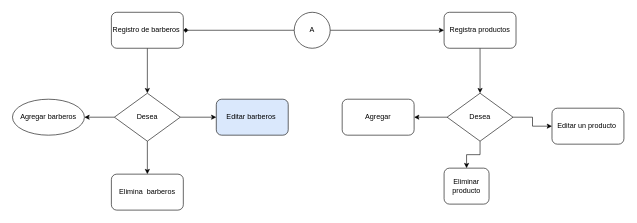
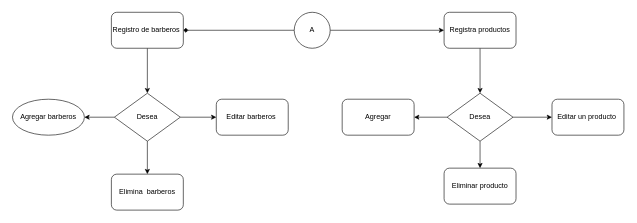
  <mxCell id="0" />
  <mxCell id="1" parent="0" />
  <mxCell id="2" style="edgeStyle=orthogonalEdgeStyle;rounded=0;orthogonalLoop=1;jettySize=auto;html=1;entryX=0;entryY=0.5;entryDx=0;entryDy=0;" edge="1" parent="1" source="4" target="6"><mxGeometry relative="1" as="geometry" /></mxCell>
  <mxCell id="3" style="edgeStyle=orthogonalEdgeStyle;rounded=0;orthogonalLoop=1;jettySize=auto;html=1;exitX=0;exitY=0.5;exitDx=0;exitDy=0;entryX=1;entryY=0.5;entryDx=0;entryDy=0;endArrow=diamond;" edge="1" parent="1" source="4" target="15"><mxGeometry relative="1" as="geometry" /></mxCell>
  <mxCell id="4" value="A" style="ellipse;whiteSpace=wrap;html=1;" vertex="1" parent="1"><mxGeometry x="490" y="20" width="60" height="60" as="geometry" /></mxCell>
  <mxCell id="5" style="edgeStyle=orthogonalEdgeStyle;rounded=0;orthogonalLoop=1;jettySize=auto;html=1;exitX=0.5;exitY=1;exitDx=0;exitDy=0;entryX=0.5;entryY=0;entryDx=0;entryDy=0;" edge="1" parent="1" source="6" target="10"><mxGeometry relative="1" as="geometry" /></mxCell>
  <mxCell id="6" value="Registra productos" style="rounded=1;whiteSpace=wrap;html=1;" vertex="1" parent="1"><mxGeometry x="740" y="20" width="120" height="60" as="geometry" /></mxCell>
  <mxCell id="7" style="edgeStyle=orthogonalEdgeStyle;rounded=0;orthogonalLoop=1;jettySize=auto;html=1;exitX=0;exitY=0.5;exitDx=0;exitDy=0;entryX=1;entryY=0.5;entryDx=0;entryDy=0;" edge="1" parent="1" source="10" target="13"><mxGeometry relative="1" as="geometry"><mxPoint x="710" y="195.667" as="targetPoint" /></mxGeometry></mxCell>
  <mxCell id="8" style="edgeStyle=orthogonalEdgeStyle;rounded=0;orthogonalLoop=1;jettySize=auto;html=1;entryX=0;entryY=0.5;entryDx=0;entryDy=0;" edge="1" parent="1" source="10" target="12"><mxGeometry relative="1" as="geometry" /></mxCell>
  <mxCell id="9" style="edgeStyle=orthogonalEdgeStyle;rounded=0;orthogonalLoop=1;jettySize=auto;html=1;exitX=0.5;exitY=1;exitDx=0;exitDy=0;" edge="1" parent="1" source="10" target="11"><mxGeometry relative="1" as="geometry" /></mxCell>
  <mxCell id="10" value="Desea" style="rhombus;whiteSpace=wrap;html=1;" vertex="1" parent="1"><mxGeometry x="745" y="155" width="110" height="80" as="geometry" /></mxCell>
- <mxCell id="11" value="Eliminar producto" style="rounded=1;whiteSpace=wrap;html=1;" vertex="1" parent="1"><mxGeometry x="740" y="280" width="75" height="60" as="geometry" /></mxCell>
- <mxCell id="12" value="Editar un producto&amp;nbsp;" style="rounded=1;whiteSpace=wrap;html=1;" vertex="1" parent="1"><mxGeometry x="920" y="180" width="120" height="60" as="geometry" /></mxCell>
+ <mxCell id="11" value="Eliminar producto" style="rounded=1;whiteSpace=wrap;html=1;" vertex="1" parent="1"><mxGeometry x="740" y="280" width="120" height="60" as="geometry" /></mxCell>
+ <mxCell id="12" value="Editar un producto&amp;nbsp;" style="rounded=1;whiteSpace=wrap;html=1;" vertex="1" parent="1"><mxGeometry x="920" y="165" width="120" height="60" as="geometry" /></mxCell>
  <mxCell id="13" value="Agregar" style="rounded=1;whiteSpace=wrap;html=1;" vertex="1" parent="1"><mxGeometry x="570" y="165" width="120" height="60" as="geometry" /></mxCell>
  <mxCell id="14" style="edgeStyle=orthogonalEdgeStyle;rounded=0;orthogonalLoop=1;jettySize=auto;html=1;entryX=0.5;entryY=0;entryDx=0;entryDy=0;" edge="1" parent="1" source="15" target="22"><mxGeometry relative="1" as="geometry" /></mxCell>
  <mxCell id="15" value="Registro de barberos&amp;nbsp;" style="rounded=1;whiteSpace=wrap;html=1;" vertex="1" parent="1"><mxGeometry x="185" y="20" width="120" height="60" as="geometry" /></mxCell>
- <mxCell id="16" value="Editar barberos&amp;nbsp;" style="rounded=1;whiteSpace=wrap;html=1;fillColor=#dae8fc;" vertex="1" parent="1"><mxGeometry x="360" y="165" width="120" height="60" as="geometry" /></mxCell>
+ <mxCell id="16" value="Editar barberos&amp;nbsp;" style="rounded=1;whiteSpace=wrap;html=1;" vertex="1" parent="1"><mxGeometry x="360" y="165" width="120" height="60" as="geometry" /></mxCell>
  <mxCell id="17" value="Agregar barberos" style="ellipse;whiteSpace=wrap;html=1;" vertex="1" parent="1"><mxGeometry x="20" y="165" width="120" height="60" as="geometry" /></mxCell>
  <mxCell id="18" value="Elimina&amp;nbsp; barberos" style="rounded=1;whiteSpace=wrap;html=1;" vertex="1" parent="1"><mxGeometry x="185" y="290" width="120" height="60" as="geometry" /></mxCell>
  <mxCell id="19" style="edgeStyle=orthogonalEdgeStyle;rounded=0;orthogonalLoop=1;jettySize=auto;html=1;entryX=1;entryY=0.5;entryDx=0;entryDy=0;" edge="1" parent="1" source="22" target="17"><mxGeometry relative="1" as="geometry" /></mxCell>
  <mxCell id="20" style="edgeStyle=orthogonalEdgeStyle;rounded=0;orthogonalLoop=1;jettySize=auto;html=1;exitX=1;exitY=0.5;exitDx=0;exitDy=0;entryX=0;entryY=0.5;entryDx=0;entryDy=0;" edge="1" parent="1" source="22" target="16"><mxGeometry relative="1" as="geometry" /></mxCell>
  <mxCell id="21" style="edgeStyle=orthogonalEdgeStyle;rounded=0;orthogonalLoop=1;jettySize=auto;html=1;exitX=0.5;exitY=1;exitDx=0;exitDy=0;" edge="1" parent="1" source="22" target="18"><mxGeometry relative="1" as="geometry" /></mxCell>
  <mxCell id="22" value="Desea" style="rhombus;whiteSpace=wrap;html=1;" vertex="1" parent="1"><mxGeometry x="190" y="155" width="110" height="80" as="geometry" /></mxCell>
